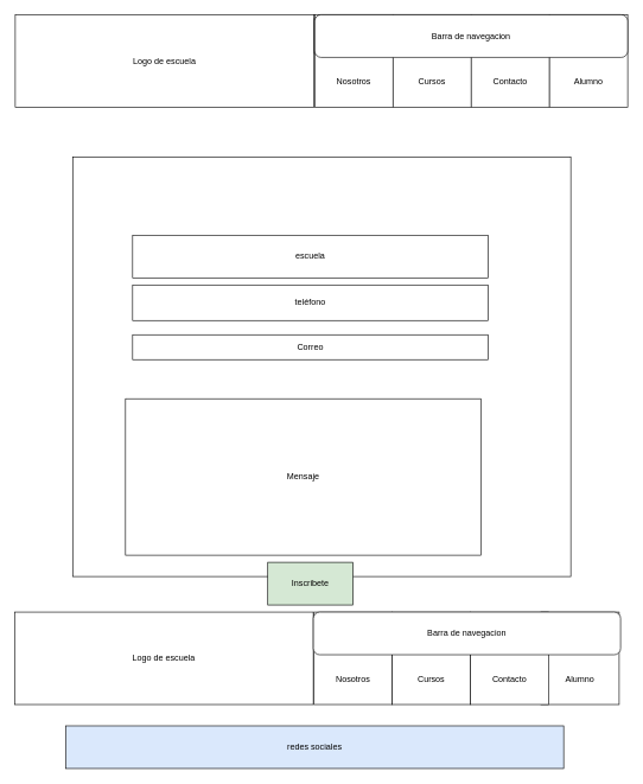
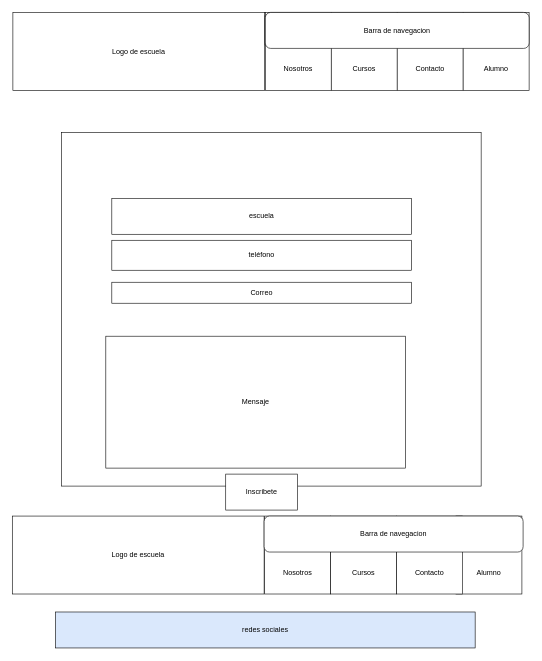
  <mxCell id="0" />
  <mxCell id="1" parent="0" />
  <mxCell id="2" value="&lt;div&gt;&lt;br&gt;&lt;/div&gt;&lt;div&gt;&lt;br&gt;&lt;/div&gt;&lt;div&gt;&lt;br&gt;&lt;/div&gt;&lt;div&gt;&lt;br&gt;&lt;/div&gt;&lt;div&gt;Alumno&lt;/div&gt;" style="rounded=0;whiteSpace=wrap;html=1;" vertex="1" parent="1"><mxGeometry x="760" y="860" width="110" height="130" as="geometry" /></mxCell>
  <mxCell id="3" value="Logo de escuela" style="rounded=0;whiteSpace=wrap;html=1;" vertex="1" parent="1"><mxGeometry x="21" width="420" height="130" as="geometry" y="20" /></mxCell>
  <mxCell id="4" value="Barra de navegacion" style="rounded=1;whiteSpace=wrap;html=1;" vertex="1" parent="1"><mxGeometry x="441" width="440" height="60" as="geometry" y="20" /></mxCell>
  <mxCell id="5" value="&lt;div&gt;&lt;br&gt;&lt;/div&gt;&lt;div&gt;&lt;br&gt;&lt;/div&gt;&lt;div&gt;&lt;br&gt;&lt;/div&gt;&lt;div&gt;&lt;br&gt;&lt;/div&gt;Nosotros" style="rounded=0;whiteSpace=wrap;html=1;" vertex="1" parent="1"><mxGeometry x="442" width="110" height="130" as="geometry" y="20" /></mxCell>
  <mxCell id="6" value="&lt;div&gt;&lt;br&gt;&lt;/div&gt;&lt;div&gt;&lt;br&gt;&lt;/div&gt;&lt;div&gt;&lt;br&gt;&lt;/div&gt;&lt;div&gt;&lt;br&gt;&lt;/div&gt;&lt;div&gt;Cursos&lt;/div&gt;" style="rounded=0;whiteSpace=wrap;html=1;" vertex="1" parent="1"><mxGeometry x="552" width="110" height="130" as="geometry" y="20" /></mxCell>
  <mxCell id="7" value="&lt;div&gt;&lt;br&gt;&lt;/div&gt;&lt;div&gt;&lt;br&gt;&lt;/div&gt;&lt;div&gt;&lt;br&gt;&lt;/div&gt;&lt;div&gt;&lt;br&gt;&lt;/div&gt;&lt;div&gt;Contacto&lt;/div&gt;" style="rounded=0;whiteSpace=wrap;html=1;" vertex="1" parent="1"><mxGeometry x="662" width="110" height="130" as="geometry" y="20" /></mxCell>
  <mxCell id="8" value="&lt;div&gt;&lt;br&gt;&lt;/div&gt;&lt;div&gt;&lt;br&gt;&lt;/div&gt;&lt;div&gt;&lt;br&gt;&lt;/div&gt;&lt;div&gt;&lt;br&gt;&lt;/div&gt;&lt;div&gt;Alumno&lt;/div&gt;" style="rounded=0;whiteSpace=wrap;html=1;" vertex="1" parent="1"><mxGeometry x="772" width="110" height="130" as="geometry" y="20" /></mxCell>
  <mxCell id="9" value="Logo de escuela" style="rounded=0;whiteSpace=wrap;html=1;" vertex="1" parent="1"><mxGeometry x="20" y="860" width="420" height="130" as="geometry" /></mxCell>
  <mxCell id="10" value="&lt;div&gt;&lt;br&gt;&lt;/div&gt;&lt;div&gt;&lt;br&gt;&lt;/div&gt;&lt;div&gt;&lt;br&gt;&lt;/div&gt;&lt;div&gt;&lt;br&gt;&lt;/div&gt;Nosotros" style="rounded=0;whiteSpace=wrap;html=1;" vertex="1" parent="1"><mxGeometry x="441" y="860" width="110" height="130" as="geometry" /></mxCell>
  <mxCell id="11" value="&lt;div&gt;&lt;br&gt;&lt;/div&gt;&lt;div&gt;&lt;br&gt;&lt;/div&gt;&lt;div&gt;&lt;br&gt;&lt;/div&gt;&lt;div&gt;&lt;br&gt;&lt;/div&gt;&lt;div&gt;Cursos&lt;/div&gt;" style="rounded=0;whiteSpace=wrap;html=1;" vertex="1" parent="1"><mxGeometry x="551" y="860" width="110" height="130" as="geometry" /></mxCell>
  <mxCell id="12" value="&lt;div&gt;&lt;br&gt;&lt;/div&gt;&lt;div&gt;&lt;br&gt;&lt;/div&gt;&lt;div&gt;&lt;br&gt;&lt;/div&gt;&lt;div&gt;&lt;br&gt;&lt;/div&gt;&lt;div&gt;Contacto&lt;/div&gt;" style="rounded=0;whiteSpace=wrap;html=1;" vertex="1" parent="1"><mxGeometry x="661" y="860" width="110" height="130" as="geometry" /></mxCell>
  <mxCell id="13" value="Barra de navegacion" style="rounded=1;whiteSpace=wrap;html=1;" vertex="1" parent="1"><mxGeometry x="440" y="860" width="432" height="60" as="geometry" /></mxCell>
  <mxCell id="14" value="" style="rounded=0;whiteSpace=wrap;html=1;" vertex="1" parent="1"><mxGeometry x="102" y="220" width="700" height="590" as="geometry" /></mxCell>
  <mxCell id="15" value="escuela" style="rounded=0;whiteSpace=wrap;html=1;" vertex="1" parent="1"><mxGeometry x="186" y="330" width="500" height="60" as="geometry" /></mxCell>
  <mxCell id="16" value="teléfono" style="rounded=0;whiteSpace=wrap;html=1;" vertex="1" parent="1"><mxGeometry x="186" y="400" width="500" height="50" as="geometry" /></mxCell>
  <mxCell id="17" value="Correo" style="rounded=0;whiteSpace=wrap;html=1;" vertex="1" parent="1"><mxGeometry x="186" y="470" width="500" height="35" as="geometry" /></mxCell>
  <mxCell id="18" value="Mensaje" style="rounded=0;whiteSpace=wrap;html=1;" vertex="1" parent="1"><mxGeometry x="176" y="560" width="500" height="220" as="geometry" /></mxCell>
  <mxCell id="19" value="Barra de navegacion" style="rounded=1;whiteSpace=wrap;html=1;" vertex="1" parent="1"><mxGeometry x="442" width="440" height="60" as="geometry" y="20" /></mxCell>
- <mxCell id="20" value="Inscribete" style="rounded=0;whiteSpace=wrap;html=1;fillColor=#d5e8d4;" vertex="1" parent="1"><mxGeometry x="376" y="790" width="120" height="60" as="geometry" /></mxCell>
+ <mxCell id="20" value="Inscribete" style="rounded=0;whiteSpace=wrap;html=1;" vertex="1" parent="1"><mxGeometry x="376" y="790" width="120" height="60" as="geometry" /></mxCell>
  <mxCell id="21" value="redes sociales" style="rounded=0;whiteSpace=wrap;html=1;fillColor=#dae8fc;" vertex="1" parent="1"><mxGeometry x="92" y="1020" width="700" height="60" as="geometry" /></mxCell>
